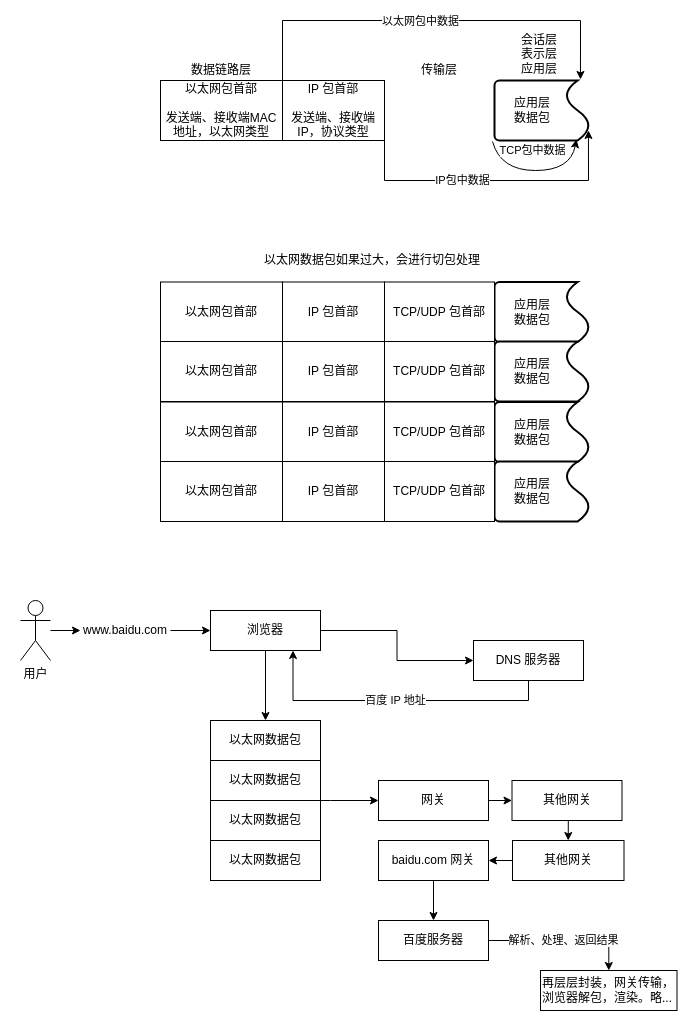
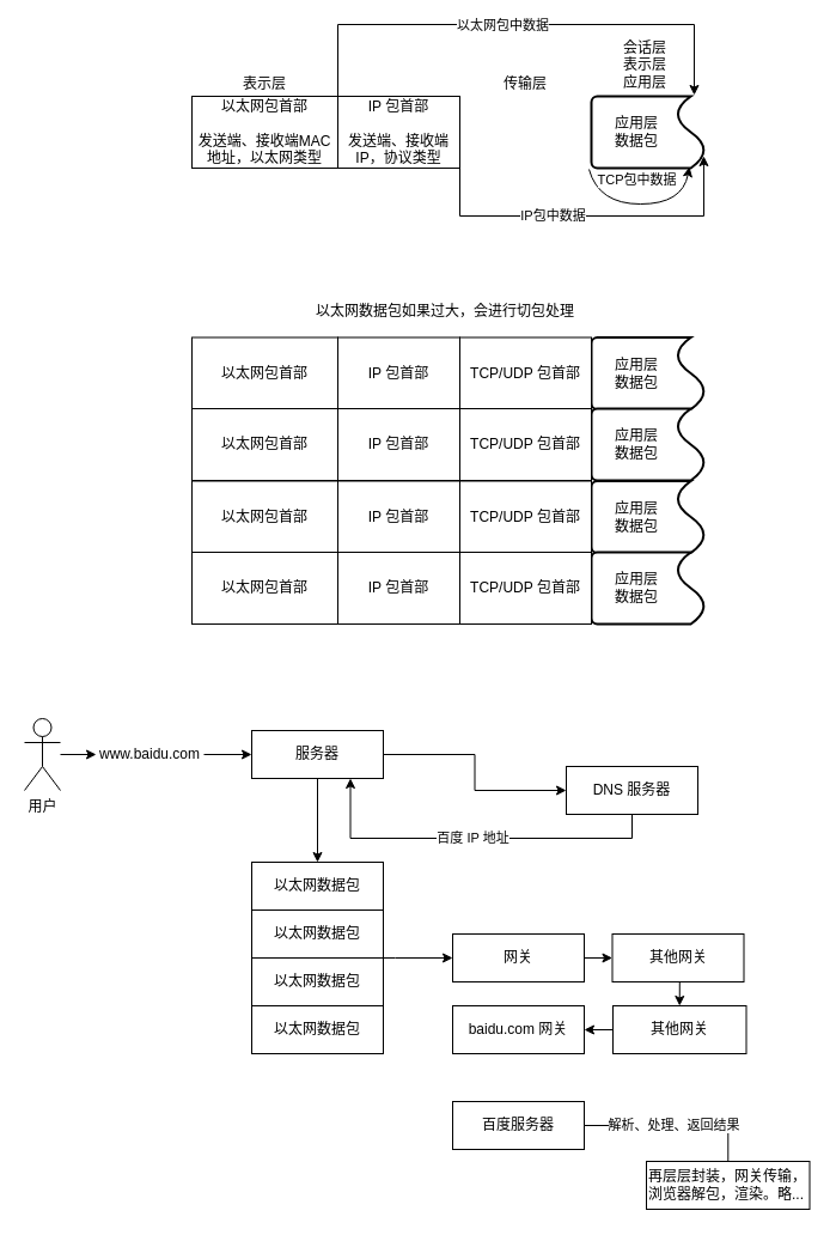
  <mxCell id="0" />
  <mxCell id="1" parent="0" />
  <mxCell id="2" value="" style="strokeWidth=2;html=1;shape=mxgraph.flowchart.document2;whiteSpace=wrap;size=0.25;rotation=-90;horizontal=1;verticalAlign=middle;" parent="1" vertex="1"><mxGeometry x="511.5" y="62.5" width="60" height="95" as="geometry" /></mxCell>
  <mxCell id="3" style="edgeStyle=orthogonalEdgeStyle;rounded=0;orthogonalLoop=1;jettySize=auto;html=1;entryX=0.167;entryY=0.989;entryDx=0;entryDy=0;entryPerimeter=0;exitX=1;exitY=1;exitDx=0;exitDy=0;" edge="1" parent="1" source="8" target="2"><mxGeometry relative="1" as="geometry"><mxPoint x="384" y="143" as="sourcePoint" /><Array as="points"><mxPoint x="384" y="180" /><mxPoint x="588" y="180" /></Array></mxGeometry></mxCell>
  <mxCell id="4" value="IP包中数据" style="edgeLabel;html=1;align=center;verticalAlign=middle;resizable=0;points=[];" vertex="1" connectable="0" parent="3"><mxGeometry x="-0.204" y="1" relative="1" as="geometry"><mxPoint as="offset" /></mxGeometry></mxCell>
  <mxCell id="5" value="应用层数据包" style="text;html=1;strokeColor=none;fillColor=none;align=center;verticalAlign=middle;whiteSpace=wrap;rounded=0;" parent="1" vertex="1"><mxGeometry x="511.5" y="100" width="40" height="20" as="geometry" /></mxCell>
  <mxCell id="6" style="edgeStyle=orthogonalEdgeStyle;rounded=0;orthogonalLoop=1;jettySize=auto;html=1;exitX=0;exitY=0;exitDx=0;exitDy=0;entryX=1.017;entryY=0.905;entryDx=0;entryDy=0;entryPerimeter=0;" edge="1" parent="1" source="8" target="2"><mxGeometry relative="1" as="geometry"><Array as="points"><mxPoint x="282" y="20" /><mxPoint x="580" y="20" /></Array></mxGeometry></mxCell>
  <mxCell id="7" value="以太网包中数据" style="edgeLabel;html=1;align=center;verticalAlign=middle;resizable=0;points=[];" vertex="1" connectable="0" parent="6"><mxGeometry x="-0.056" relative="1" as="geometry"><mxPoint as="offset" /></mxGeometry></mxCell>
  <mxCell id="8" value="IP 包首部&lt;br&gt;&lt;br&gt;发送端、接收端 IP，协议类型" style="rounded=0;whiteSpace=wrap;html=1;" parent="1" vertex="1"><mxGeometry x="282" y="80" width="102" height="60" as="geometry" /></mxCell>
  <mxCell id="9" value="以太网包首部&lt;br&gt;&lt;br&gt;发送端、接收端MAC地址，以太网类型" style="rounded=0;whiteSpace=wrap;html=1;" parent="1" vertex="1"><mxGeometry x="160" y="80" width="122" height="60" as="geometry" /></mxCell>
  <mxCell id="10" value="TCP包中数据" style="curved=1;endArrow=classic;html=1;exitX=-0.017;exitY=-0.021;exitDx=0;exitDy=0;exitPerimeter=0;entryX=0.017;entryY=0.863;entryDx=0;entryDy=0;entryPerimeter=0;" parent="1" source="2" target="2" edge="1"><mxGeometry x="-0.059" y="20" width="50" height="50" relative="1" as="geometry"><mxPoint x="474" y="250" as="sourcePoint" /><mxPoint x="542" y="260" as="targetPoint" /><Array as="points"><mxPoint x="500" y="170" /><mxPoint x="570" y="170" /></Array><mxPoint as="offset" /></mxGeometry></mxCell>
  <mxCell id="11" value="" style="strokeWidth=2;html=1;shape=mxgraph.flowchart.document2;whiteSpace=wrap;size=0.25;rotation=-90;horizontal=1;verticalAlign=middle;" vertex="1" parent="1"><mxGeometry x="511.5" y="264" width="60" height="95" as="geometry" /></mxCell>
  <mxCell id="12" value="TCP/UDP 包首部" style="rounded=0;whiteSpace=wrap;html=1;" vertex="1" parent="1"><mxGeometry x="384" y="281.5" width="110" height="60" as="geometry" /></mxCell>
  <mxCell id="13" value="应用层数据包" style="text;html=1;strokeColor=none;fillColor=none;align=center;verticalAlign=middle;whiteSpace=wrap;rounded=0;" vertex="1" parent="1"><mxGeometry x="511.5" y="301.5" width="40" height="20" as="geometry" /></mxCell>
  <mxCell id="14" value="IP 包首部" style="rounded=0;whiteSpace=wrap;html=1;" vertex="1" parent="1"><mxGeometry x="282" y="281.5" width="102" height="60" as="geometry" /></mxCell>
  <mxCell id="15" value="以太网包首部" style="rounded=0;whiteSpace=wrap;html=1;" vertex="1" parent="1"><mxGeometry x="160" y="281.5" width="122" height="60" as="geometry" /></mxCell>
- <mxCell id="16" value="数据链路层" style="text;html=1;strokeColor=none;fillColor=none;align=center;verticalAlign=middle;whiteSpace=wrap;rounded=0;" vertex="1" parent="1"><mxGeometry x="176" y="60" width="90" height="20" as="geometry" /></mxCell>
+ <mxCell id="16" value="表示层" style="text;html=1;strokeColor=none;fillColor=none;align=center;verticalAlign=middle;whiteSpace=wrap;rounded=0;" vertex="1" parent="1"><mxGeometry x="176" y="60" width="90" height="20" as="geometry" /></mxCell>
  <mxCell id="17" value="传输层" style="text;html=1;strokeColor=none;fillColor=none;align=center;verticalAlign=middle;whiteSpace=wrap;rounded=0;" vertex="1" parent="1"><mxGeometry x="394" y="60" width="90" height="20" as="geometry" /></mxCell>
  <mxCell id="18" value="会话层&lt;br&gt;表示层&lt;br&gt;应用层" style="text;html=1;strokeColor=none;fillColor=none;align=center;verticalAlign=middle;whiteSpace=wrap;rounded=0;" vertex="1" parent="1"><mxGeometry x="494" y="28.5" width="90" height="51.5" as="geometry" /></mxCell>
  <mxCell id="19" value="" style="strokeWidth=2;html=1;shape=mxgraph.flowchart.document2;whiteSpace=wrap;size=0.25;rotation=-90;horizontal=1;verticalAlign=middle;" vertex="1" parent="1"><mxGeometry x="511.5" y="323.5" width="60" height="95" as="geometry" /></mxCell>
  <mxCell id="20" value="TCP/UDP 包首部" style="rounded=0;whiteSpace=wrap;html=1;" vertex="1" parent="1"><mxGeometry x="384" y="341" width="110" height="60" as="geometry" /></mxCell>
  <mxCell id="21" value="应用层数据包" style="text;html=1;strokeColor=none;fillColor=none;align=center;verticalAlign=middle;whiteSpace=wrap;rounded=0;" vertex="1" parent="1"><mxGeometry x="511.5" y="361" width="40" height="20" as="geometry" /></mxCell>
  <mxCell id="22" value="IP 包首部" style="rounded=0;whiteSpace=wrap;html=1;" vertex="1" parent="1"><mxGeometry x="282" y="341" width="102" height="60" as="geometry" /></mxCell>
  <mxCell id="23" value="以太网包首部" style="rounded=0;whiteSpace=wrap;html=1;" vertex="1" parent="1"><mxGeometry x="160" y="341" width="122" height="60" as="geometry" /></mxCell>
  <mxCell id="24" value="" style="strokeWidth=2;html=1;shape=mxgraph.flowchart.document2;whiteSpace=wrap;size=0.25;rotation=-90;horizontal=1;verticalAlign=middle;" vertex="1" parent="1"><mxGeometry x="511.5" y="384" width="60" height="95" as="geometry" /></mxCell>
  <mxCell id="25" value="TCP/UDP 包首部" style="rounded=0;whiteSpace=wrap;html=1;" vertex="1" parent="1"><mxGeometry x="384" y="401.5" width="110" height="60" as="geometry" /></mxCell>
  <mxCell id="26" value="应用层数据包" style="text;html=1;strokeColor=none;fillColor=none;align=center;verticalAlign=middle;whiteSpace=wrap;rounded=0;" vertex="1" parent="1"><mxGeometry x="511.5" y="421.5" width="40" height="20" as="geometry" /></mxCell>
  <mxCell id="27" value="IP 包首部" style="rounded=0;whiteSpace=wrap;html=1;" vertex="1" parent="1"><mxGeometry x="282" y="401.5" width="102" height="60" as="geometry" /></mxCell>
  <mxCell id="28" value="以太网包首部" style="rounded=0;whiteSpace=wrap;html=1;" vertex="1" parent="1"><mxGeometry x="160" y="401.5" width="122" height="60" as="geometry" /></mxCell>
  <mxCell id="29" value="" style="strokeWidth=2;html=1;shape=mxgraph.flowchart.document2;whiteSpace=wrap;size=0.25;rotation=-90;horizontal=1;verticalAlign=middle;" vertex="1" parent="1"><mxGeometry x="511.5" y="443.5" width="60" height="95" as="geometry" /></mxCell>
  <mxCell id="30" value="TCP/UDP 包首部" style="rounded=0;whiteSpace=wrap;html=1;" vertex="1" parent="1"><mxGeometry x="384" y="461" width="110" height="60" as="geometry" /></mxCell>
  <mxCell id="31" value="应用层数据包" style="text;html=1;strokeColor=none;fillColor=none;align=center;verticalAlign=middle;whiteSpace=wrap;rounded=0;" vertex="1" parent="1"><mxGeometry x="511.5" y="481" width="40" height="20" as="geometry" /></mxCell>
  <mxCell id="32" value="IP 包首部" style="rounded=0;whiteSpace=wrap;html=1;" vertex="1" parent="1"><mxGeometry x="282" y="461" width="102" height="60" as="geometry" /></mxCell>
  <mxCell id="33" value="以太网包首部" style="rounded=0;whiteSpace=wrap;html=1;" vertex="1" parent="1"><mxGeometry x="160" y="461" width="122" height="60" as="geometry" /></mxCell>
  <mxCell id="34" value="以太网数据包如果过大，会进行切包处理" style="text;html=1;strokeColor=none;fillColor=none;align=center;verticalAlign=middle;whiteSpace=wrap;rounded=0;" vertex="1" parent="1"><mxGeometry x="231.5" y="250" width="280" height="20" as="geometry" /></mxCell>
  <mxCell id="35" style="edgeStyle=orthogonalEdgeStyle;rounded=0;orthogonalLoop=1;jettySize=auto;html=1;entryX=0;entryY=0.5;entryDx=0;entryDy=0;" edge="1" parent="1" source="36" target="38"><mxGeometry relative="1" as="geometry" /></mxCell>
  <mxCell id="36" value="用户" style="shape=umlActor;verticalLabelPosition=bottom;verticalAlign=top;html=1;outlineConnect=0;" vertex="1" parent="1"><mxGeometry x="20" y="600" width="30" height="60" as="geometry" /></mxCell>
  <mxCell id="37" value="" style="edgeStyle=orthogonalEdgeStyle;rounded=0;orthogonalLoop=1;jettySize=auto;html=1;" edge="1" parent="1" source="38" target="41"><mxGeometry relative="1" as="geometry" /></mxCell>
  <mxCell id="38" value="www.baidu.com" style="text;html=1;strokeColor=none;fillColor=none;align=center;verticalAlign=middle;whiteSpace=wrap;rounded=0;" vertex="1" parent="1"><mxGeometry x="80" y="620" width="90" height="20" as="geometry" /></mxCell>
  <mxCell id="39" style="edgeStyle=orthogonalEdgeStyle;rounded=0;orthogonalLoop=1;jettySize=auto;html=1;exitX=0.5;exitY=1;exitDx=0;exitDy=0;entryX=0.5;entryY=0;entryDx=0;entryDy=0;" edge="1" parent="1" source="41" target="42"><mxGeometry relative="1" as="geometry"><mxPoint x="265" y="680" as="targetPoint" /></mxGeometry></mxCell>
  <mxCell id="40" style="edgeStyle=orthogonalEdgeStyle;rounded=0;orthogonalLoop=1;jettySize=auto;html=1;exitX=1;exitY=0.5;exitDx=0;exitDy=0;entryX=0;entryY=0.5;entryDx=0;entryDy=0;" edge="1" parent="1" source="41" target="44"><mxGeometry relative="1" as="geometry" /></mxCell>
- <mxCell id="41" value="浏览器" style="whiteSpace=wrap;html=1;" vertex="1" parent="1"><mxGeometry x="210" y="610" width="110" height="40" as="geometry" /></mxCell>
+ <mxCell id="41" value="服务器" style="whiteSpace=wrap;html=1;" vertex="1" parent="1"><mxGeometry x="210" y="610" width="110" height="40" as="geometry" /></mxCell>
  <mxCell id="42" value="以太网数据包" style="whiteSpace=wrap;html=1;" vertex="1" parent="1"><mxGeometry x="210" y="720" width="110" height="40" as="geometry" /></mxCell>
  <mxCell id="43" value="百度 IP 地址" style="edgeStyle=orthogonalEdgeStyle;rounded=0;orthogonalLoop=1;jettySize=auto;html=1;exitX=0.5;exitY=1;exitDx=0;exitDy=0;entryX=0.75;entryY=1;entryDx=0;entryDy=0;" edge="1" parent="1" source="44" target="41"><mxGeometry relative="1" as="geometry"><mxPoint x="320" y="700" as="targetPoint" /></mxGeometry></mxCell>
  <mxCell id="44" value="DNS 服务器" style="whiteSpace=wrap;html=1;" vertex="1" parent="1"><mxGeometry x="473" y="640" width="110" height="40" as="geometry" /></mxCell>
  <mxCell id="45" value="以太网数据包" style="whiteSpace=wrap;html=1;" vertex="1" parent="1"><mxGeometry x="210" y="800" width="110" height="40" as="geometry" /></mxCell>
  <mxCell id="46" value="以太网数据包" style="whiteSpace=wrap;html=1;" vertex="1" parent="1"><mxGeometry x="210" y="840" width="110" height="40" as="geometry" /></mxCell>
  <mxCell id="47" style="edgeStyle=orthogonalEdgeStyle;rounded=0;orthogonalLoop=1;jettySize=auto;html=1;exitX=1;exitY=1;exitDx=0;exitDy=0;entryX=0;entryY=0.5;entryDx=0;entryDy=0;" edge="1" parent="1" source="48" target="50"><mxGeometry relative="1" as="geometry"><Array as="points"><mxPoint x="330" y="800" /><mxPoint x="330" y="800" /></Array></mxGeometry></mxCell>
  <mxCell id="48" value="以太网数据包" style="whiteSpace=wrap;html=1;" vertex="1" parent="1"><mxGeometry x="210" y="760" width="110" height="40" as="geometry" /></mxCell>
  <mxCell id="49" style="edgeStyle=orthogonalEdgeStyle;rounded=0;orthogonalLoop=1;jettySize=auto;html=1;exitX=1;exitY=0.5;exitDx=0;exitDy=0;entryX=0;entryY=0.5;entryDx=0;entryDy=0;" edge="1" parent="1" source="50" target="54"><mxGeometry relative="1" as="geometry" /></mxCell>
  <mxCell id="50" value="网关" style="whiteSpace=wrap;html=1;" vertex="1" parent="1"><mxGeometry x="378" y="780" width="110" height="40" as="geometry" /></mxCell>
- <mxCell id="51" value="" style="edgeStyle=orthogonalEdgeStyle;rounded=0;orthogonalLoop=1;jettySize=auto;html=1;" edge="1" parent="1" source="52" target="58"><mxGeometry relative="1" as="geometry" /></mxCell>
  <mxCell id="52" value="baidu.com 网关" style="whiteSpace=wrap;html=1;" vertex="1" parent="1"><mxGeometry x="378" y="840" width="110" height="40" as="geometry" /></mxCell>
  <mxCell id="53" style="edgeStyle=orthogonalEdgeStyle;rounded=0;orthogonalLoop=1;jettySize=auto;html=1;exitX=0.5;exitY=1;exitDx=0;exitDy=0;entryX=0.5;entryY=0;entryDx=0;entryDy=0;" edge="1" parent="1" source="54" target="56"><mxGeometry relative="1" as="geometry" /></mxCell>
  <mxCell id="54" value="其他网关" style="whiteSpace=wrap;html=1;" vertex="1" parent="1"><mxGeometry x="511.5" y="780" width="110" height="40" as="geometry" /></mxCell>
  <mxCell id="55" value="" style="edgeStyle=orthogonalEdgeStyle;rounded=0;orthogonalLoop=1;jettySize=auto;html=1;" edge="1" parent="1" source="56" target="52"><mxGeometry relative="1" as="geometry" /></mxCell>
  <mxCell id="56" value="其他网关" style="whiteSpace=wrap;html=1;" vertex="1" parent="1"><mxGeometry x="512" y="840" width="111.5" height="40" as="geometry" /></mxCell>
- <mxCell id="57" value="解析、处理、返回结果" style="edgeStyle=orthogonalEdgeStyle;rounded=0;orthogonalLoop=1;jettySize=auto;html=1;" edge="1" parent="1" source="58" target="59"><mxGeometry relative="1" as="geometry" /></mxCell>
+ <mxCell id="57" value="解析、处理、返回结果" style="edgeStyle=orthogonalEdgeStyle;rounded=0;orthogonalLoop=1;jettySize=auto;html=1;endArrow=none;" edge="1" parent="1" source="58" target="59"><mxGeometry relative="1" as="geometry" /></mxCell>
  <mxCell id="58" value="百度服务器" style="whiteSpace=wrap;html=1;" vertex="1" parent="1"><mxGeometry x="378" y="920" width="110" height="40" as="geometry" /></mxCell>
  <mxCell id="59" value="再层层封装，网关传输，浏览器解包，渲染。略..." style="whiteSpace=wrap;html=1;align=left;" vertex="1" parent="1"><mxGeometry x="540" y="970" width="136.5" height="40" as="geometry" /></mxCell>
